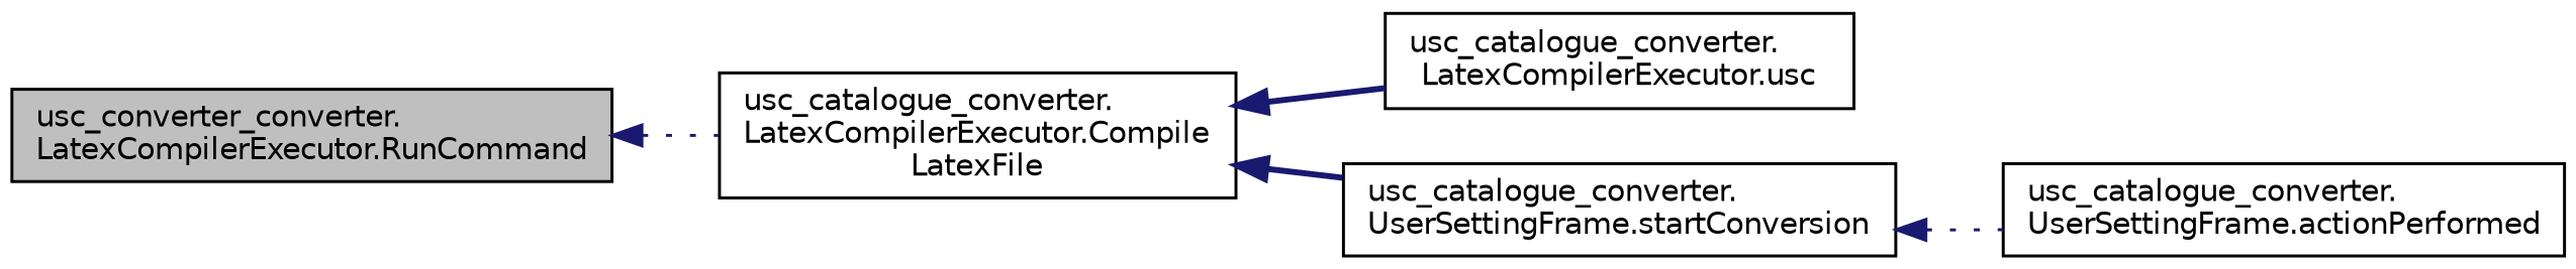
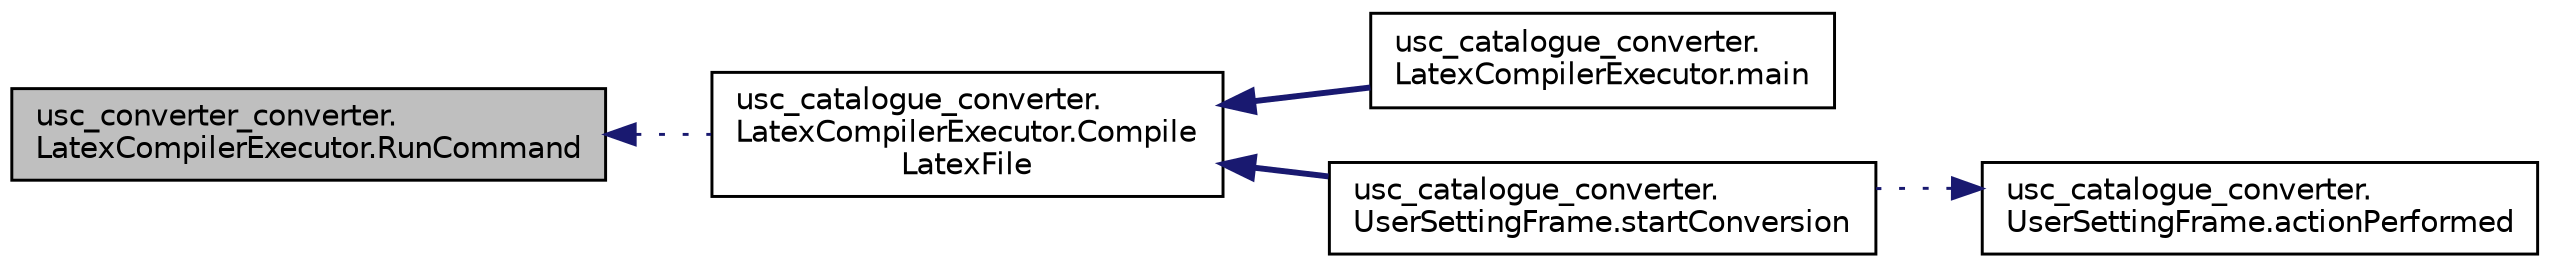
  digraph {
    rankdir=LR
    node [color=black fillcolor=white fontname=Helvetica fontsize=10 shape=record style=filled]
    edge [color=midnightblue dir=back fontname=Helvetica fontsize=10 labelfontname=Helvetica labelfontsize=10 style=dotted]
    n1 [fillcolor=grey75 fontcolor=black height=0.2 label="usc_converter_converter.\lLatexCompilerExecutor.RunCommand" width=0.4]
    n2 [height=0.2 label="usc_catalogue_converter.\lLatexCompilerExecutor.Compile\lLatexFile" width=0.4]
-   n3 [height=0.2 label="usc_catalogue_converter.\lLatexCompilerExecutor.usc" width=0.4]
+   n3 [height=0.2 label="usc_catalogue_converter.\lLatexCompilerExecutor.main" width=0.4]
    n4 [height=0.2 label="usc_catalogue_converter.\lUserSettingFrame.startConversion" width=0.4]
    n5 [height=0.2 label="usc_catalogue_converter.\lUserSettingFrame.actionPerformed" width=0.4]
    n1 -> n2
    n2 -> n3 [style=bold]
    n2 -> n4 [style=bold]
-   n4 -> n5
+   n5 -> n4
  }
